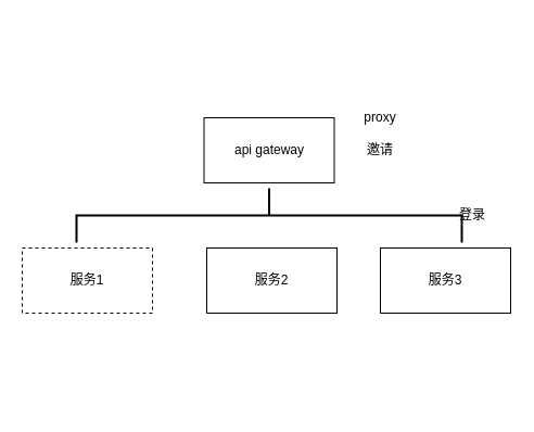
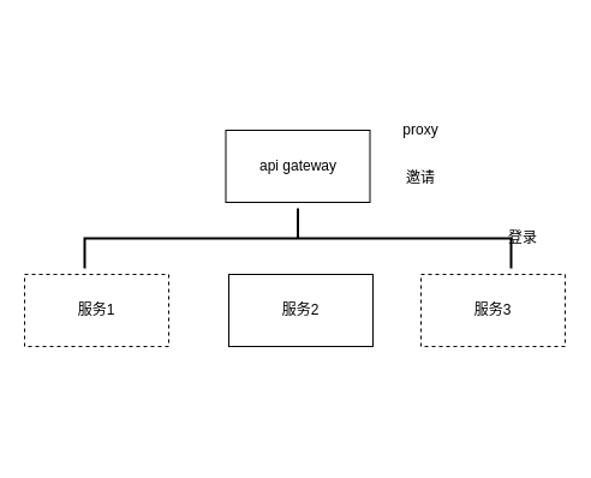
  <mxCell id="0" />
  <mxCell id="1" parent="0" />
  <mxCell id="2" value="api gateway" style="rounded=0;whiteSpace=wrap;html=1;" vertex="1" parent="1"><mxGeometry x="187.5" y="108" width="120" height="60" as="geometry" /></mxCell>
  <mxCell id="3" value="proxy" style="text;html=1;strokeColor=none;fillColor=none;align=center;verticalAlign=middle;whiteSpace=wrap;rounded=0;" vertex="1" parent="1"><mxGeometry x="330" y="98" width="40" height="20" as="geometry" /></mxCell>
- <mxCell id="4" value="邀请" style="text;html=1;strokeColor=none;fillColor=none;align=center;verticalAlign=middle;whiteSpace=wrap;rounded=0;" vertex="1" parent="1"><mxGeometry x="330" y="128" width="40" height="20" as="geometry" /></mxCell>
+ <mxCell id="4" value="邀请" style="text;html=1;strokeColor=none;fillColor=none;align=center;verticalAlign=middle;whiteSpace=wrap;rounded=0;" vertex="1" parent="1"><mxGeometry x="330" y="138" width="40" height="20" as="geometry" /></mxCell>
  <mxCell id="5" value="服务1" style="rounded=0;whiteSpace=wrap;html=1;dashed=1;" vertex="1" parent="1"><mxGeometry x="20" y="228" width="120" height="60" as="geometry" /></mxCell>
  <mxCell id="6" value="服务2" style="rounded=0;whiteSpace=wrap;html=1;" vertex="1" parent="1"><mxGeometry x="190" y="228" width="120" height="60" as="geometry" /></mxCell>
- <mxCell id="7" value="服务3" style="rounded=0;whiteSpace=wrap;html=1;" vertex="1" parent="1"><mxGeometry x="350" y="228" width="120" height="60" as="geometry" /></mxCell>
+ <mxCell id="7" value="服务3" style="rounded=0;whiteSpace=wrap;html=1;dashed=1;" vertex="1" parent="1"><mxGeometry x="350" y="228" width="120" height="60" as="geometry" /></mxCell>
  <mxCell id="8" value="登录" style="text;html=1;strokeColor=none;fillColor=none;align=center;verticalAlign=middle;whiteSpace=wrap;rounded=0;" vertex="1" parent="1"><mxGeometry x="415" y="188" width="40" height="20" as="geometry" /></mxCell>
  <mxCell id="9" value="" style="strokeWidth=2;html=1;shape=mxgraph.flowchart.annotation_2;align=left;labelPosition=right;pointerEvents=1;rotation=90;" vertex="1" parent="1"><mxGeometry x="222.5" y="20.5" width="50" height="355" as="geometry" /></mxCell>
